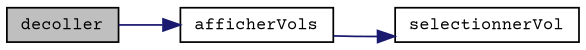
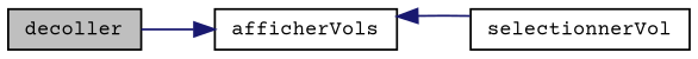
  digraph {
    fontname="Courier Prime"
    rankdir=LR
    node [color=black fillcolor=white fontname="Courier Prime" fontsize=10 shape=record style=filled]
    edge [color=midnightblue fontname="Courier Prime" fontsize=10 labelfontname=Helvetica labelfontsize=10 style=solid]
    n1 [fillcolor=grey75 fontcolor=black height=0.2 label=decoller width=0.4]
    n2 [height=0.2 label=afficherVols width=0.4]
    n3 [height=0.2 label=selectionnerVol width=0.4]
    n1 -> n2
-   n2 -> n3
+   n3 -> n2
  }
